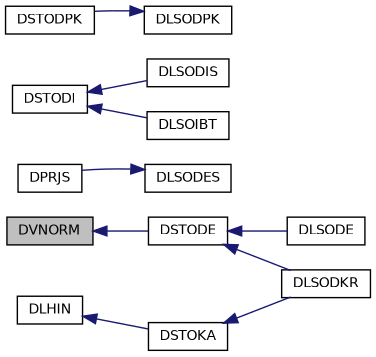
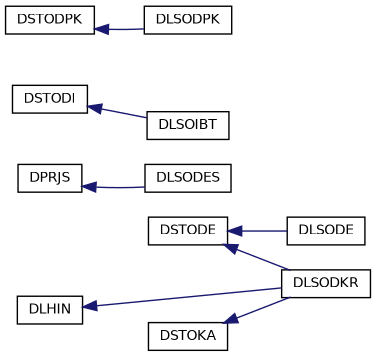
  digraph {
    rankdir=LR
    node [color=black fillcolor=white fontname=Helvetica fontsize=10 shape=record style=filled]
    edge [color=midnightblue dir=back fontname=Helvetica fontsize=10 labelfontname=Helvetica labelfontsize=10 style=solid]
-   n1 [fillcolor=grey75 fontcolor=black height=0.2 label=DVNORM width=0.4]
    n2 [height=0.2 label=DSTODE width=0.4]
    n3 [height=0.2 label=DLHIN width=0.4]
    n4 [height=0.2 label=DLSODKR width=0.4]
    n5 [height=0.2 label=DPRJS width=0.4]
    n6 [height=0.2 label=DLSODES width=0.4]
    n7 [height=0.2 label=DLSODE width=0.4]
    n8 [height=0.2 label=DSTODI width=0.4]
-   n9 [height=0.2 label=DLSODIS width=0.4]
    n10 [height=0.2 label=DLSOIBT width=0.4]
    n11 [height=0.2 label=DSTODPK width=0.4]
    n12 [height=0.2 label=DLSODPK width=0.4]
    n13 [height=0.2 label=DSTOKA width=0.4]
-   n1 -> n2
    n2 -> n4
    n2 -> n7
-   n3 -> n13
-   n6 -> n5
-   n8 -> n9
+   n3 -> n4
+   n5 -> n6
    n8 -> n10
-   n12 -> n11
+   n11 -> n12
    n13 -> n4
  }
